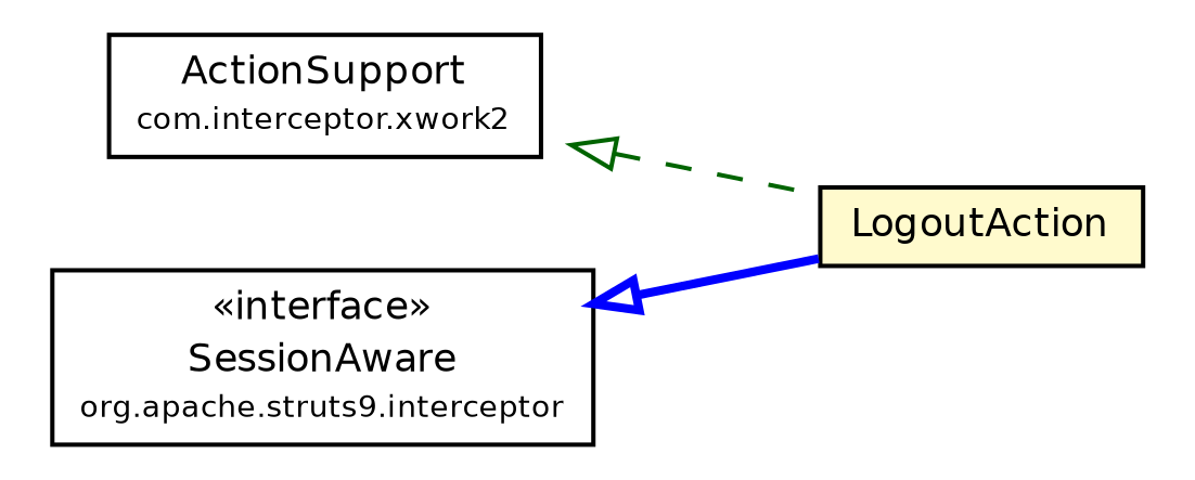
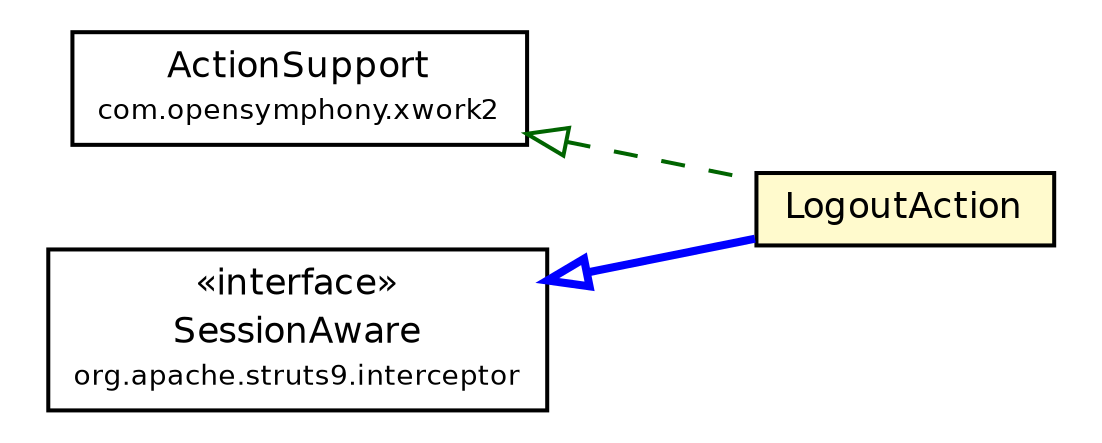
  digraph {
    rankdir=LR
    node [fontcolor=black fontname=Helvetica fontsize=9.0 shape=plaintext]
    edge [arrowtail=empty dir=back fontname=Helvetica fontsize=10 headport=p labelfontname=Helvetica labelfontsize=10 tailport=p]
    n1 [label=<<table border="0" cellborder="1" cellspacing="0" cellpadding="2" port="p" bgcolor="lemonChiffon" href="./LogoutAction.html"> 		<tr><td><table border="0" cellspacing="0" cellpadding="1"> 			<tr><td> LogoutAction </td></tr> 		</table></td></tr> 		</table>>]
-   n2 [label=<<table border="0" cellborder="1" cellspacing="0" cellpadding="2" port="p"> 		<tr><td><table border="0" cellspacing="0" cellpadding="1"> 			<tr><td> ActionSupport </td></tr> 			<tr><td><font point-size="7.0"> com.interceptor.xwork2 </font></td></tr> 		</table></td></tr> 		</table>>]
+   n2 [label=<<table border="0" cellborder="1" cellspacing="0" cellpadding="2" port="p"> 		<tr><td><table border="0" cellspacing="0" cellpadding="1"> 			<tr><td> ActionSupport </td></tr> 			<tr><td><font point-size="7.0"> com.opensymphony.xwork2 </font></td></tr> 		</table></td></tr> 		</table>>]
    n3 [label=<<table border="0" cellborder="1" cellspacing="0" cellpadding="2" port="p"> 		<tr><td><table border="0" cellspacing="0" cellpadding="1"> 			<tr><td> &laquo;interface&raquo; </td></tr> 			<tr><td> SessionAware </td></tr> 			<tr><td><font point-size="7.0"> org.apache.struts9.interceptor </font></td></tr> 		</table></td></tr> 		</table>>]
    n2 -> n1 [color=darkgreen style=dashed]
    n3 -> n1 [color=blue style=bold]
  }
